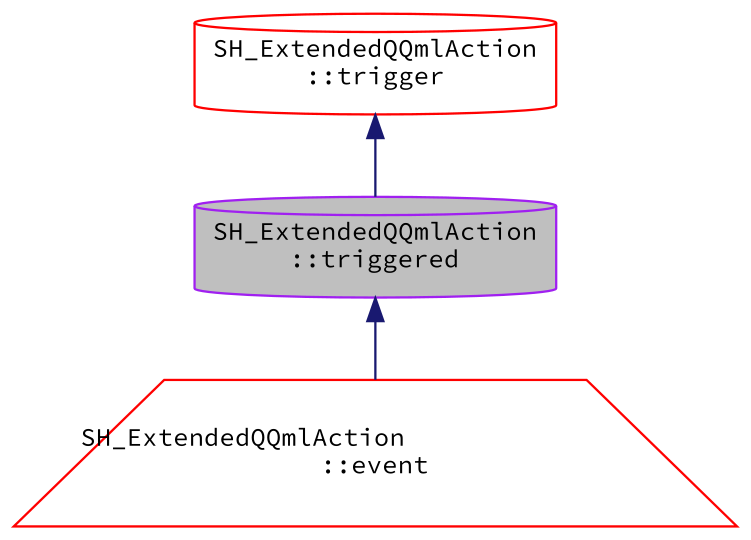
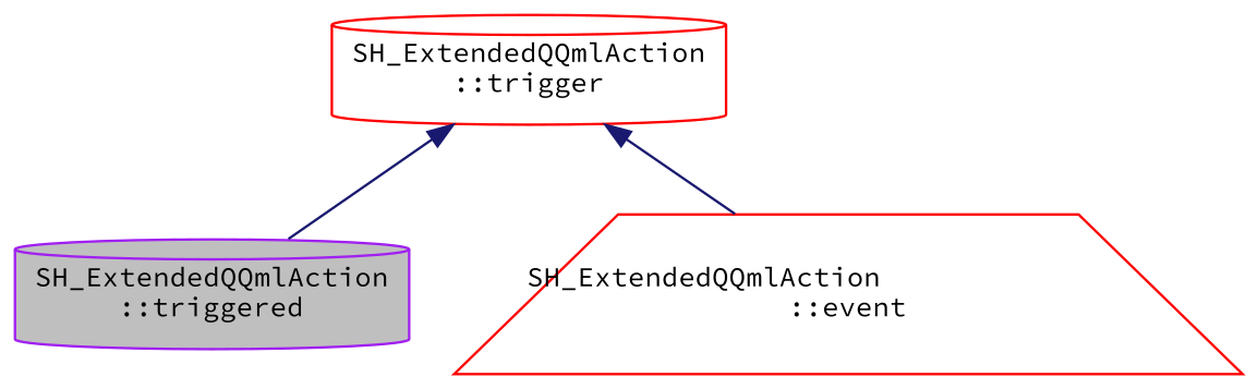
  digraph {
    fontname="Source Code Pro"
    rankdir=TB
    node [color=red fontname="Source Code Pro" fontsize=11 shape=cylinder]
    edge [color=midnightblue dir=back fontname="Source Code Pro" fontsize=11 labelfontname=Verdana labelfontsize=11 style=solid]
    n1 [color=purple fillcolor=grey75 fontcolor=black height=0.2 label="SH_ExtendedQQmlAction\l::triggered" style=filled width=0.4]
    n2 [height=0.2 label="SH_ExtendedQQmlAction\l::trigger" width=0.4]
    n3 [height=0.2 label="SH_ExtendedQQmlAction\l::event" shape=trapezium width=0.4]
    n2 -> n1
-   n1 -> n3
+   n2 -> n3
  }
